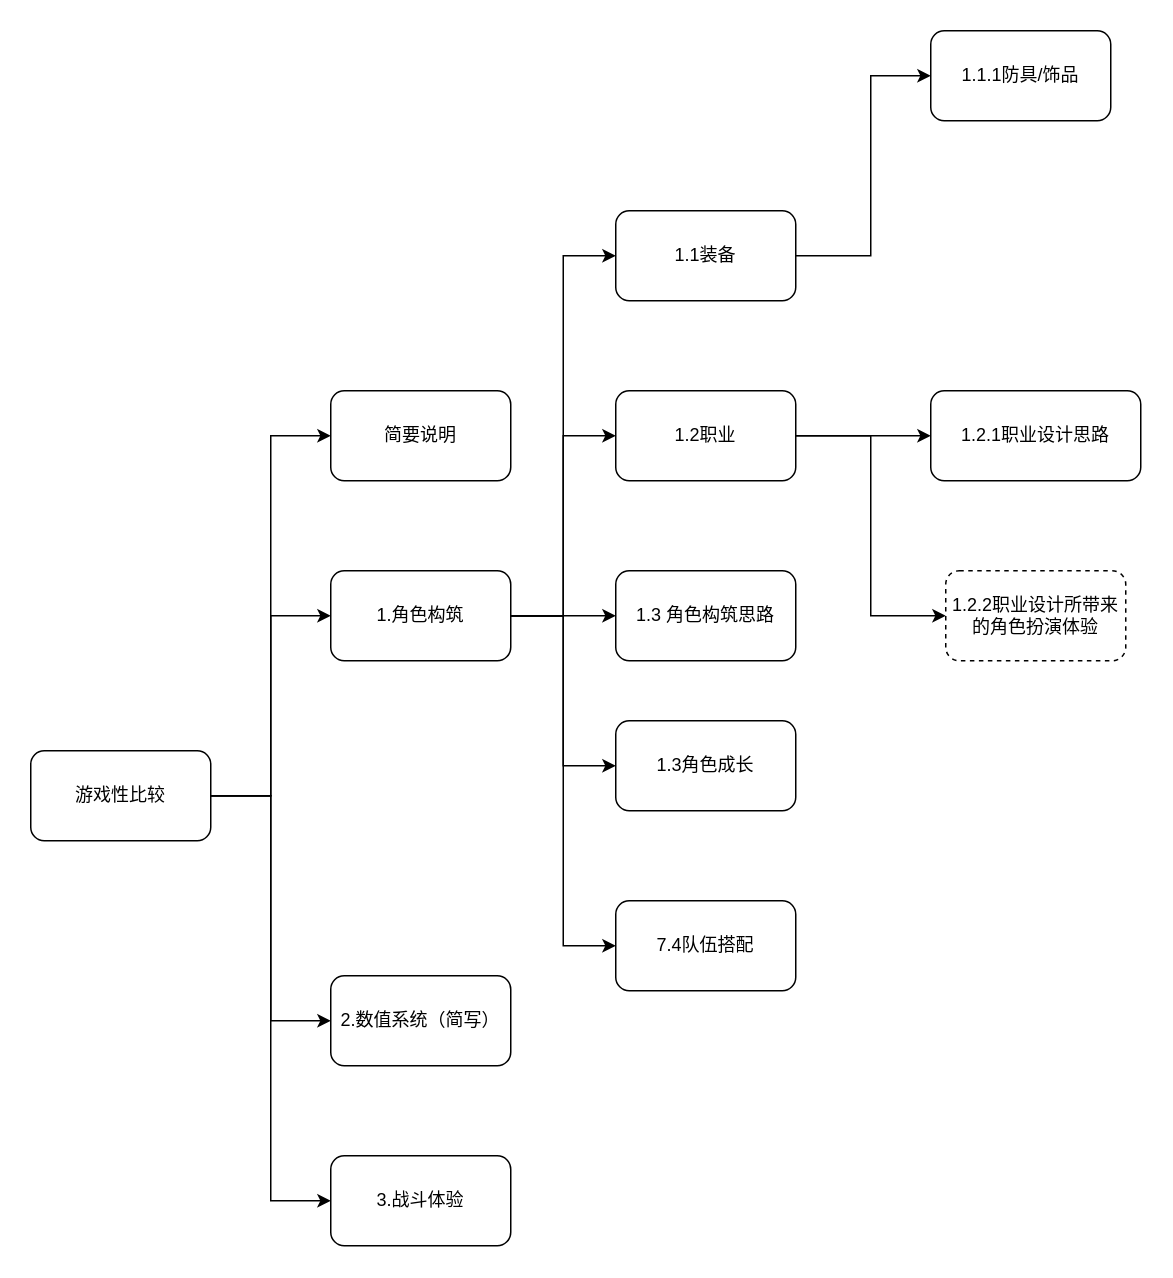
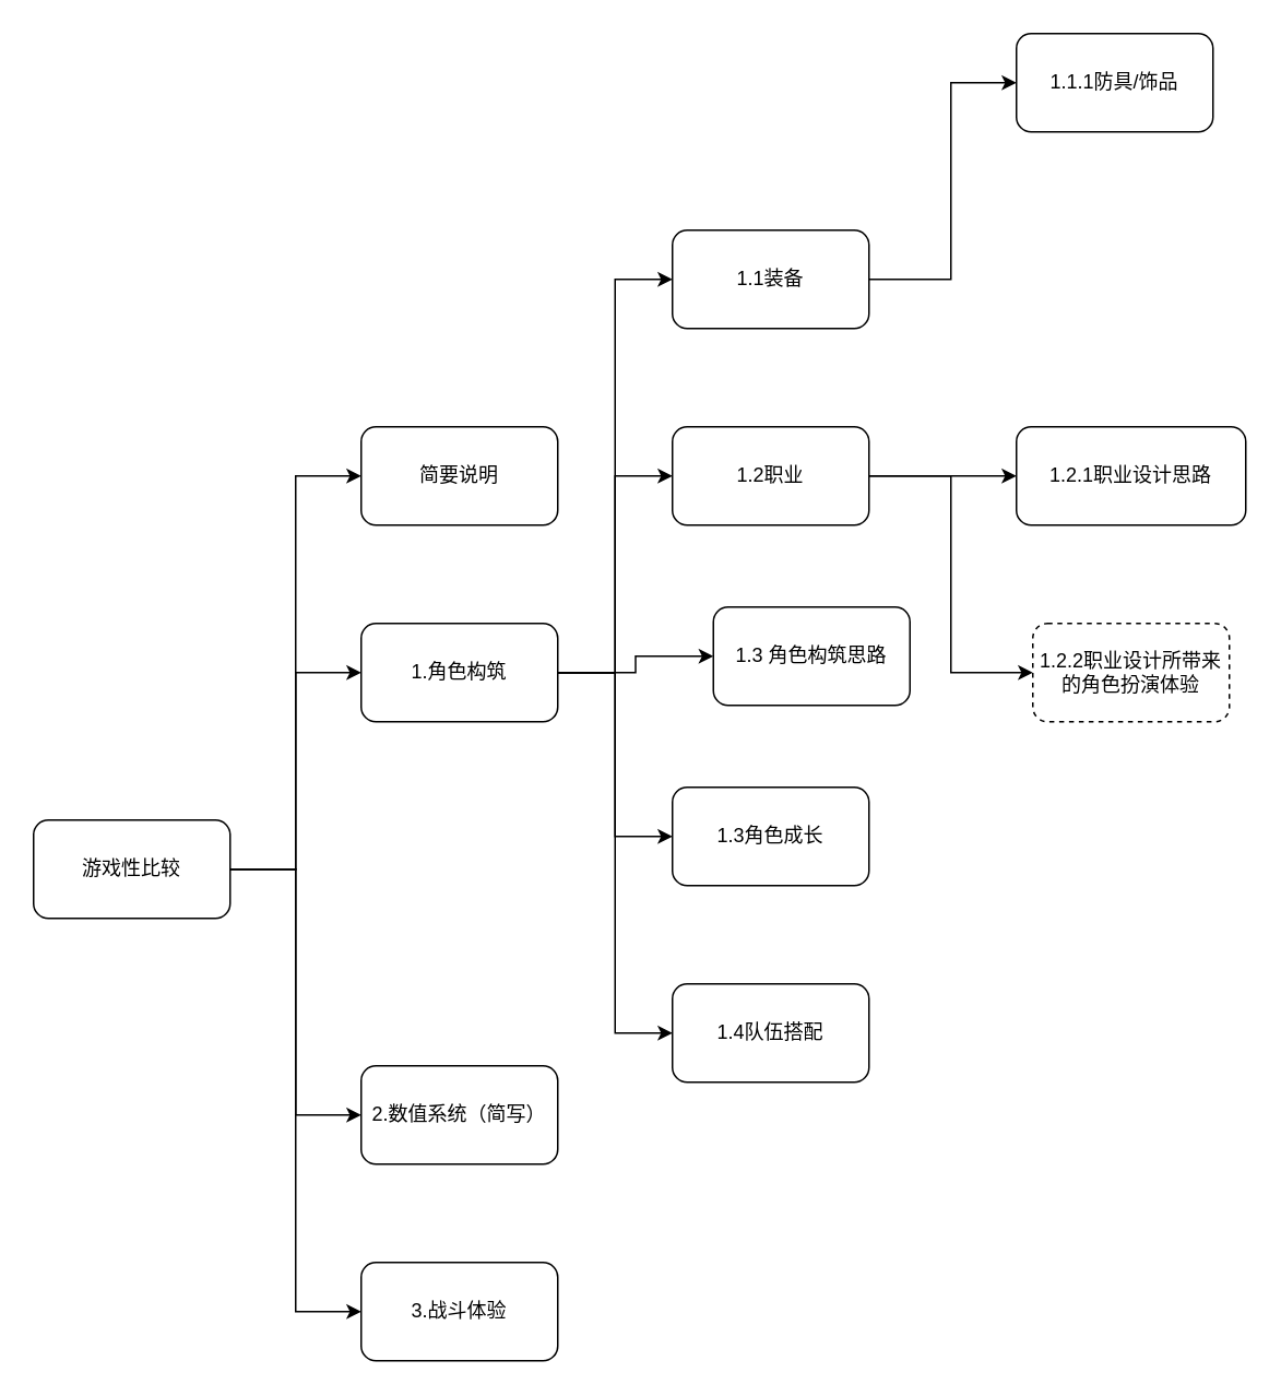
  <mxCell id="0" />
  <mxCell id="1" parent="0" />
  <mxCell id="2" style="edgeStyle=orthogonalEdgeStyle;rounded=0;orthogonalLoop=1;jettySize=auto;html=1;exitX=1;exitY=0.5;exitDx=0;exitDy=0;entryX=0;entryY=0.5;entryDx=0;entryDy=0;" edge="1" parent="1" source="6" target="14"><mxGeometry relative="1" as="geometry" /></mxCell>
  <mxCell id="3" style="edgeStyle=orthogonalEdgeStyle;rounded=0;orthogonalLoop=1;jettySize=auto;html=1;exitX=1;exitY=0.5;exitDx=0;exitDy=0;entryX=0;entryY=0.5;entryDx=0;entryDy=0;" edge="1" parent="1" source="6" target="12"><mxGeometry relative="1" as="geometry" /></mxCell>
  <mxCell id="4" style="edgeStyle=orthogonalEdgeStyle;rounded=0;orthogonalLoop=1;jettySize=auto;html=1;exitX=1;exitY=0.5;exitDx=0;exitDy=0;entryX=0;entryY=0.5;entryDx=0;entryDy=0;" edge="1" parent="1" source="6" target="13"><mxGeometry relative="1" as="geometry" /></mxCell>
  <mxCell id="5" style="edgeStyle=orthogonalEdgeStyle;rounded=0;orthogonalLoop=1;jettySize=auto;html=1;exitX=1;exitY=0.5;exitDx=0;exitDy=0;entryX=0;entryY=0.5;entryDx=0;entryDy=0;" edge="1" parent="1" source="6" target="22"><mxGeometry relative="1" as="geometry" /></mxCell>
  <mxCell id="6" value="游戏性比较" style="rounded=1;whiteSpace=wrap;html=1;" vertex="1" parent="1"><mxGeometry y="500" width="120" height="60" as="geometry" x="20" /></mxCell>
  <mxCell id="7" style="edgeStyle=orthogonalEdgeStyle;rounded=0;orthogonalLoop=1;jettySize=auto;html=1;exitX=1;exitY=0.5;exitDx=0;exitDy=0;entryX=0;entryY=0.5;entryDx=0;entryDy=0;" edge="1" parent="1" source="12" target="16"><mxGeometry relative="1" as="geometry" /></mxCell>
  <mxCell id="8" style="edgeStyle=orthogonalEdgeStyle;rounded=0;orthogonalLoop=1;jettySize=auto;html=1;exitX=1;exitY=0.5;exitDx=0;exitDy=0;entryX=0;entryY=0.5;entryDx=0;entryDy=0;" edge="1" parent="1" source="12" target="19"><mxGeometry relative="1" as="geometry" /></mxCell>
  <mxCell id="9" style="edgeStyle=orthogonalEdgeStyle;rounded=0;orthogonalLoop=1;jettySize=auto;html=1;exitX=1;exitY=0.5;exitDx=0;exitDy=0;entryX=0;entryY=0.5;entryDx=0;entryDy=0;" edge="1" parent="1" source="12" target="23"><mxGeometry relative="1" as="geometry" /></mxCell>
  <mxCell id="10" style="edgeStyle=orthogonalEdgeStyle;rounded=0;orthogonalLoop=1;jettySize=auto;html=1;exitX=1;exitY=0.5;exitDx=0;exitDy=0;entryX=0;entryY=0.5;entryDx=0;entryDy=0;" edge="1" parent="1" source="12" target="24"><mxGeometry relative="1" as="geometry" /></mxCell>
  <mxCell id="11" style="edgeStyle=orthogonalEdgeStyle;rounded=0;orthogonalLoop=1;jettySize=auto;html=1;exitX=1;exitY=0.5;exitDx=0;exitDy=0;entryX=0;entryY=0.5;entryDx=0;entryDy=0;" edge="1" parent="1" source="12" target="26"><mxGeometry relative="1" as="geometry" /></mxCell>
  <mxCell id="12" value="1.角色构筑" style="rounded=1;whiteSpace=wrap;html=1;" vertex="1" parent="1"><mxGeometry x="220" y="380" width="120" height="60" as="geometry" /></mxCell>
  <mxCell id="13" value="3.战斗体验" style="rounded=1;whiteSpace=wrap;html=1;" vertex="1" parent="1"><mxGeometry x="220" y="770" width="120" height="60" as="geometry" /></mxCell>
  <mxCell id="14" value="2.数值系统（简写）" style="rounded=1;whiteSpace=wrap;html=1;" vertex="1" parent="1"><mxGeometry x="220" y="650" width="120" height="60" as="geometry" /></mxCell>
  <mxCell id="15" style="edgeStyle=orthogonalEdgeStyle;rounded=0;orthogonalLoop=1;jettySize=auto;html=1;exitX=1;exitY=0.5;exitDx=0;exitDy=0;entryX=0;entryY=0.5;entryDx=0;entryDy=0;" edge="1" parent="1" source="16" target="20"><mxGeometry relative="1" as="geometry"><Array as="points"><mxPoint x="580" y="170" /><mxPoint x="580" y="50" /></Array></mxGeometry></mxCell>
  <mxCell id="16" value="1.1装备" style="rounded=1;whiteSpace=wrap;html=1;" vertex="1" parent="1"><mxGeometry x="410" y="140" width="120" height="60" as="geometry" /></mxCell>
  <mxCell id="17" style="edgeStyle=orthogonalEdgeStyle;rounded=0;orthogonalLoop=1;jettySize=auto;html=1;exitX=1;exitY=0.5;exitDx=0;exitDy=0;entryX=0;entryY=0.5;entryDx=0;entryDy=0;" edge="1" parent="1" source="19" target="21"><mxGeometry relative="1" as="geometry" /></mxCell>
  <mxCell id="18" style="edgeStyle=orthogonalEdgeStyle;rounded=0;orthogonalLoop=1;jettySize=auto;html=1;exitX=1;exitY=0.5;exitDx=0;exitDy=0;entryX=0;entryY=0.5;entryDx=0;entryDy=0;" edge="1" parent="1" source="19" target="25"><mxGeometry relative="1" as="geometry"><Array as="points"><mxPoint x="580" y="290" /><mxPoint x="580" y="410" /></Array></mxGeometry></mxCell>
  <mxCell id="19" value="1.2职业" style="rounded=1;whiteSpace=wrap;html=1;" vertex="1" parent="1"><mxGeometry x="410" y="260" width="120" height="60" as="geometry" /></mxCell>
  <mxCell id="20" value="1.1.1防具/饰品" style="rounded=1;whiteSpace=wrap;html=1;" vertex="1" parent="1"><mxGeometry x="620" y="20" width="120" height="60" as="geometry" /></mxCell>
  <mxCell id="21" value="1.2.1职业设计思路" style="rounded=1;whiteSpace=wrap;html=1;" vertex="1" parent="1"><mxGeometry x="620" y="260" width="140" height="60" as="geometry" /></mxCell>
  <mxCell id="22" value="简要说明" style="rounded=1;whiteSpace=wrap;html=1;" vertex="1" parent="1"><mxGeometry x="220" y="260" width="120" height="60" as="geometry" /></mxCell>
  <mxCell id="23" value="1.3角色成长" style="rounded=1;whiteSpace=wrap;html=1;" vertex="1" parent="1"><mxGeometry x="410" y="480" width="120" height="60" as="geometry" /></mxCell>
- <mxCell id="24" value="7.4队伍搭配" style="rounded=1;whiteSpace=wrap;html=1;" vertex="1" parent="1"><mxGeometry x="410" y="600" width="120" height="60" as="geometry" /></mxCell>
+ <mxCell id="24" value="1.4队伍搭配" style="rounded=1;whiteSpace=wrap;html=1;" vertex="1" parent="1"><mxGeometry x="410" y="600" width="120" height="60" as="geometry" /></mxCell>
  <mxCell id="25" value="1.2.2职业设计所带来的角色扮演体验" style="rounded=1;whiteSpace=wrap;html=1;dashed=1;" vertex="1" parent="1"><mxGeometry x="630" y="380" width="120" height="60" as="geometry" /></mxCell>
- <mxCell id="26" value="1.3 角色构筑思路" style="rounded=1;whiteSpace=wrap;html=1;" vertex="1" parent="1"><mxGeometry x="410" y="380" width="120" height="60" as="geometry" /></mxCell>
+ <mxCell id="26" value="1.3 角色构筑思路" style="rounded=1;whiteSpace=wrap;html=1;" vertex="1" parent="1"><mxGeometry x="435" y="370" width="120" height="60" as="geometry" /></mxCell>
